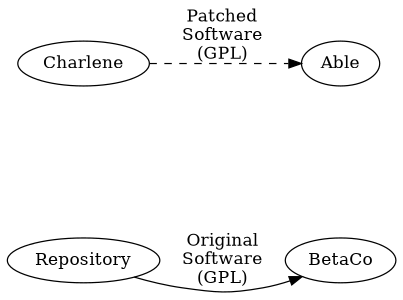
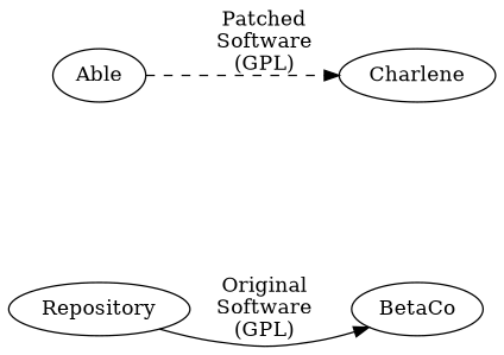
  digraph {
    nodesep=1.5
    rankdir=LR
    node [fillcolor=white style=filled]
    Repository
    BetaCo
    Charlene
    Able
    Repository -> BetaCo [label="Original\nSoftware\n(GPL)"]
-   Charlene -> Able [label="Patched\nSoftware\n(GPL)" style=dashed]
+   Able -> Charlene [label="Patched\nSoftware\n(GPL)" style=dashed]
  }
